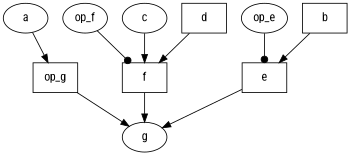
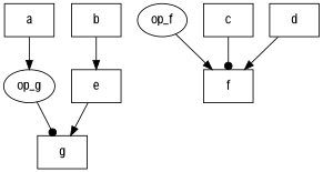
  strict digraph {
    fontname="Roboto Condensed"
    node [fontname="Roboto Condensed" has_value=False is_frozen=False is_recipe=False shape=box topological_generation_index=0 type=standard value=None]
    edge [fontname="Roboto Condensed"]
    n1 [args="('a', 'b')" kwargs="{}" label=e recipe=op_e topological_generation_index=1]
-   n2 [args="('e', 'f')" kwargs="{}" label=g recipe=op_g shape=ellipse topological_generation_index=2]
-   n3 [is_recipe=True label=op_e shape=ellipse]
-   n4 [label=a shape=ellipse]
-   n5 [is_recipe=True label=op_g]
+   n2 [args="('e', 'f')" kwargs="{}" label=g recipe=op_g topological_generation_index=2]
+   n4 [label=a]
+   n5 [is_recipe=True label=op_g shape=ellipse]
    n6 [label=b]
    n7 [args="('c', 'd')" kwargs="{}" label=f recipe=op_f topological_generation_index=1]
    n8 [is_recipe=True label=op_f shape=ellipse]
-   n9 [label=c shape=ellipse]
+   n9 [label=c]
    n10 [label=d]
    n1 -> n2
-   n3 -> n1 [arrowhead=dot]
    n4 -> n5
-   n5 -> n2 [arrowhead=normal]
+   n5 -> n2 [arrowhead=dot]
    n6 -> n1
-   n7 -> n2
-   n8 -> n7 [arrowhead=dot]
-   n9 -> n7
+   n8 -> n7 [arrowhead=normal]
+   n9 -> n7 [arrowhead=dot]
    n10 -> n7
  }
